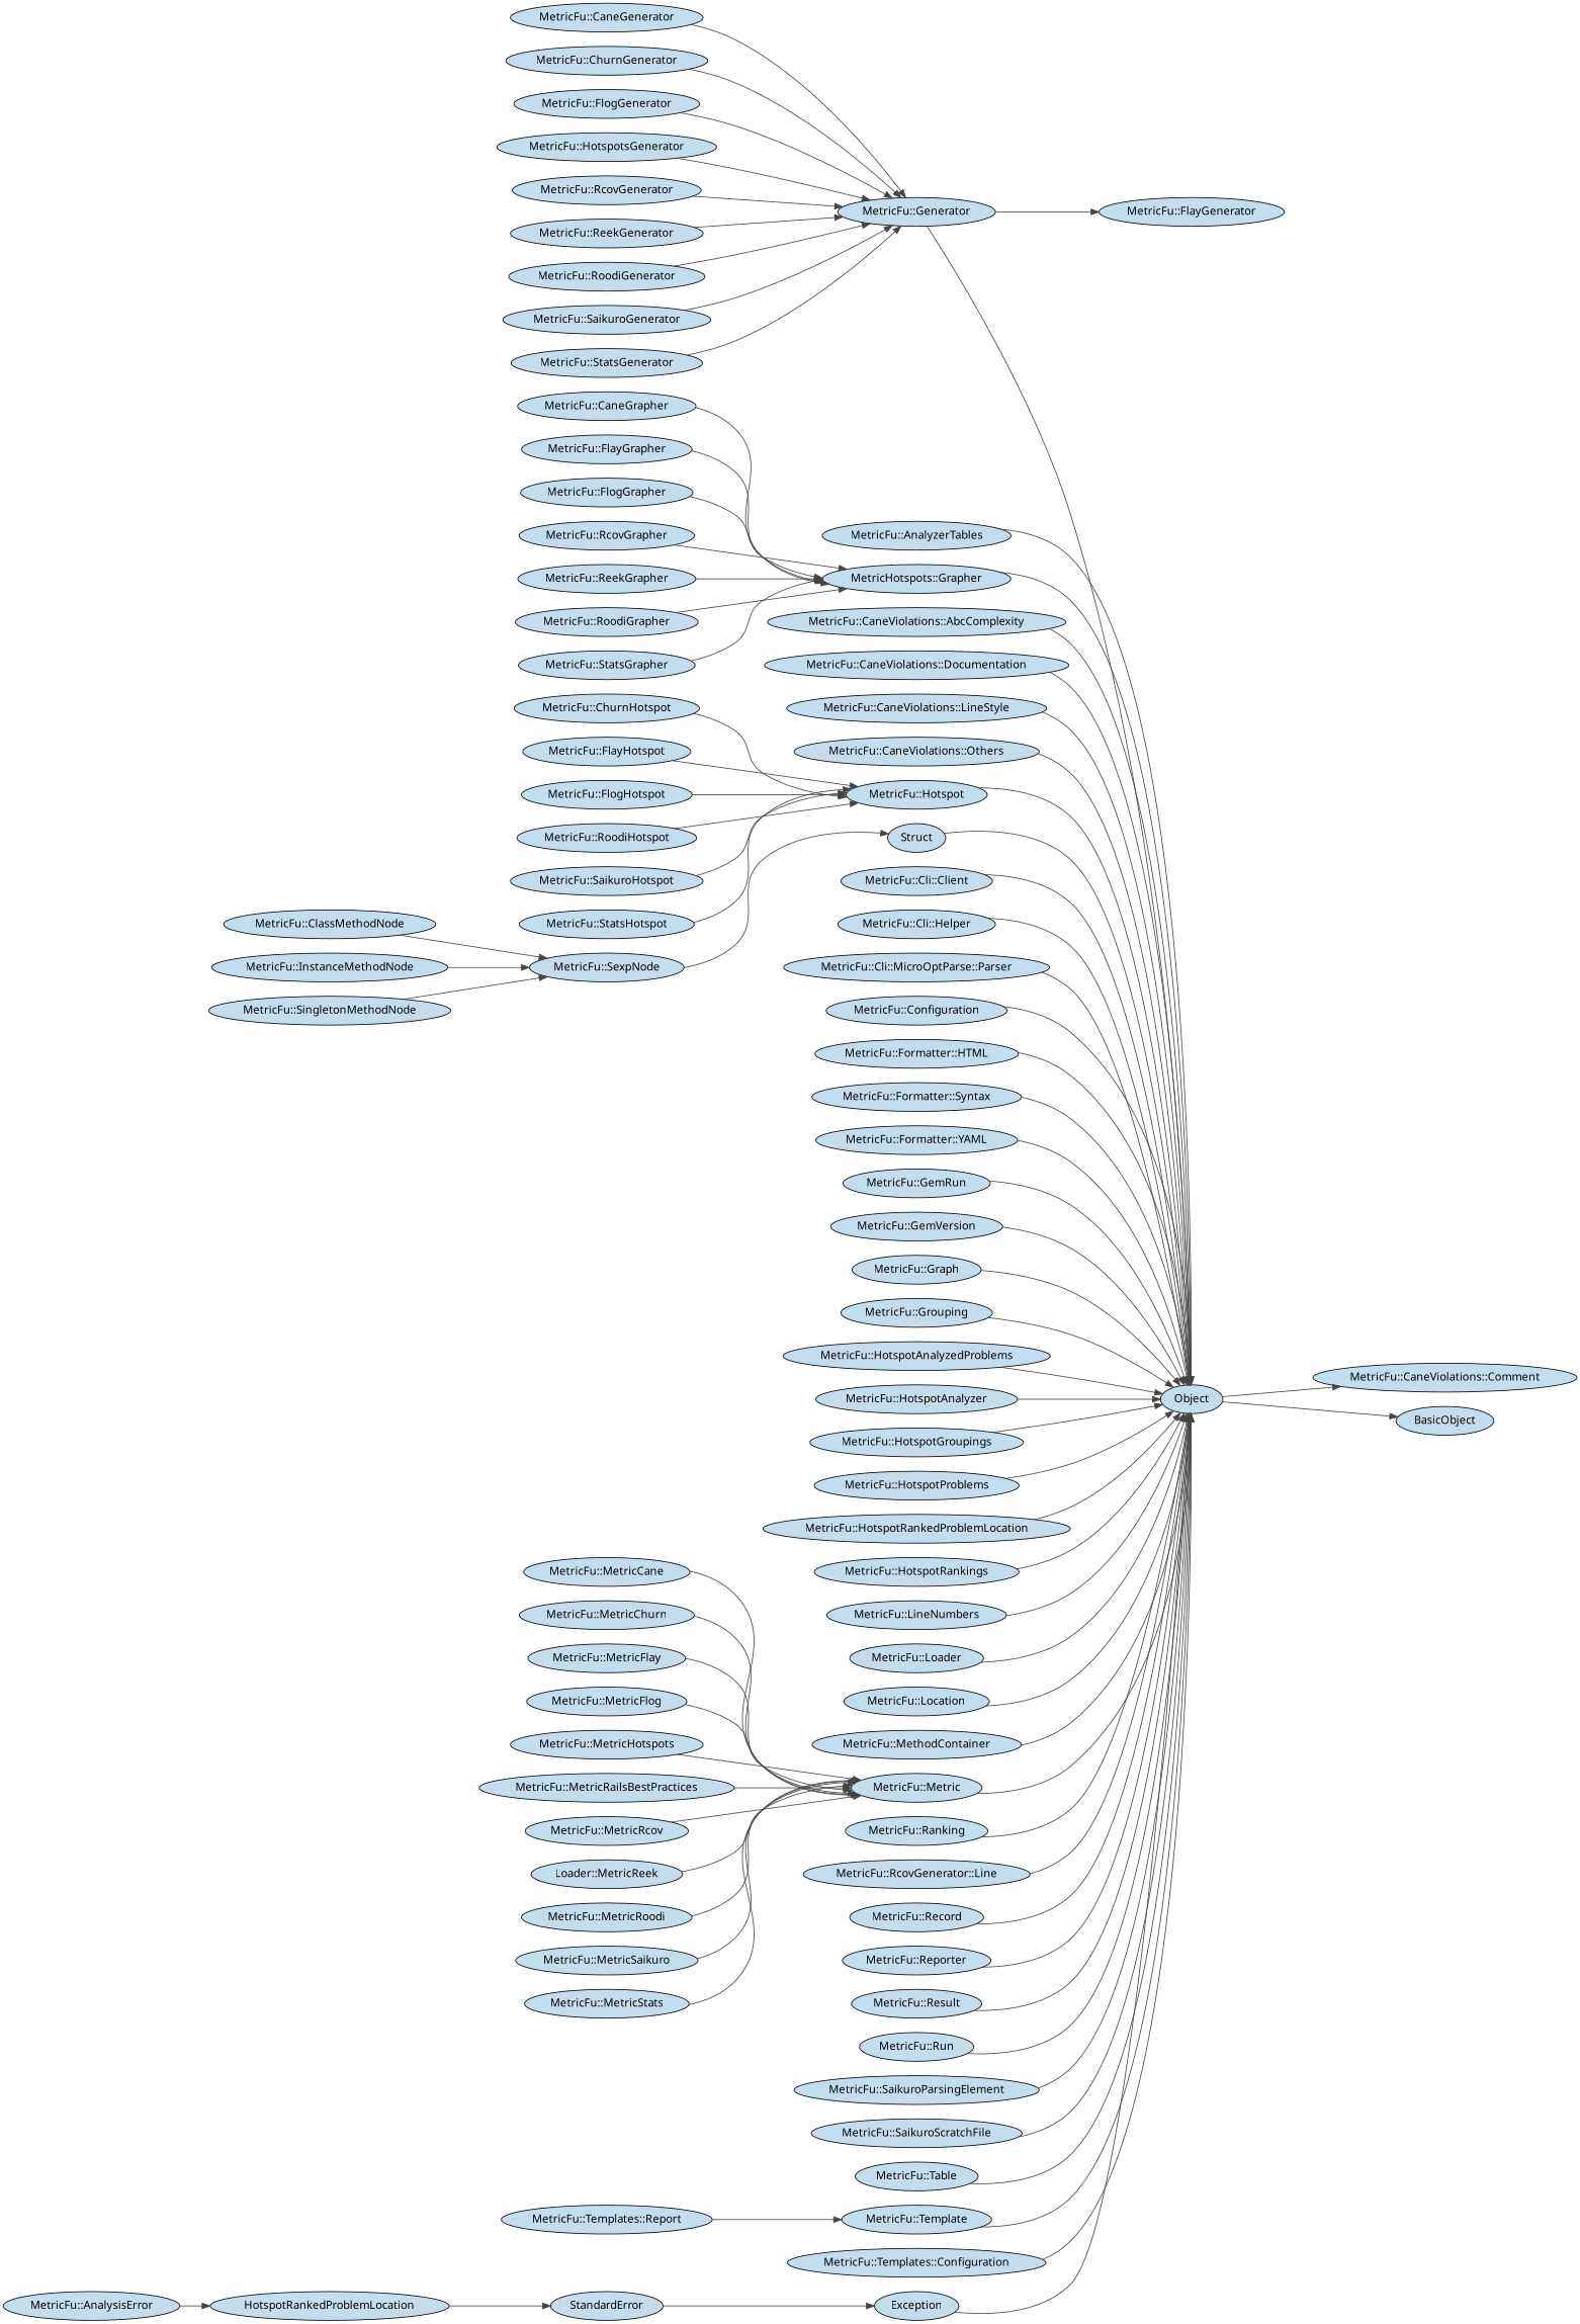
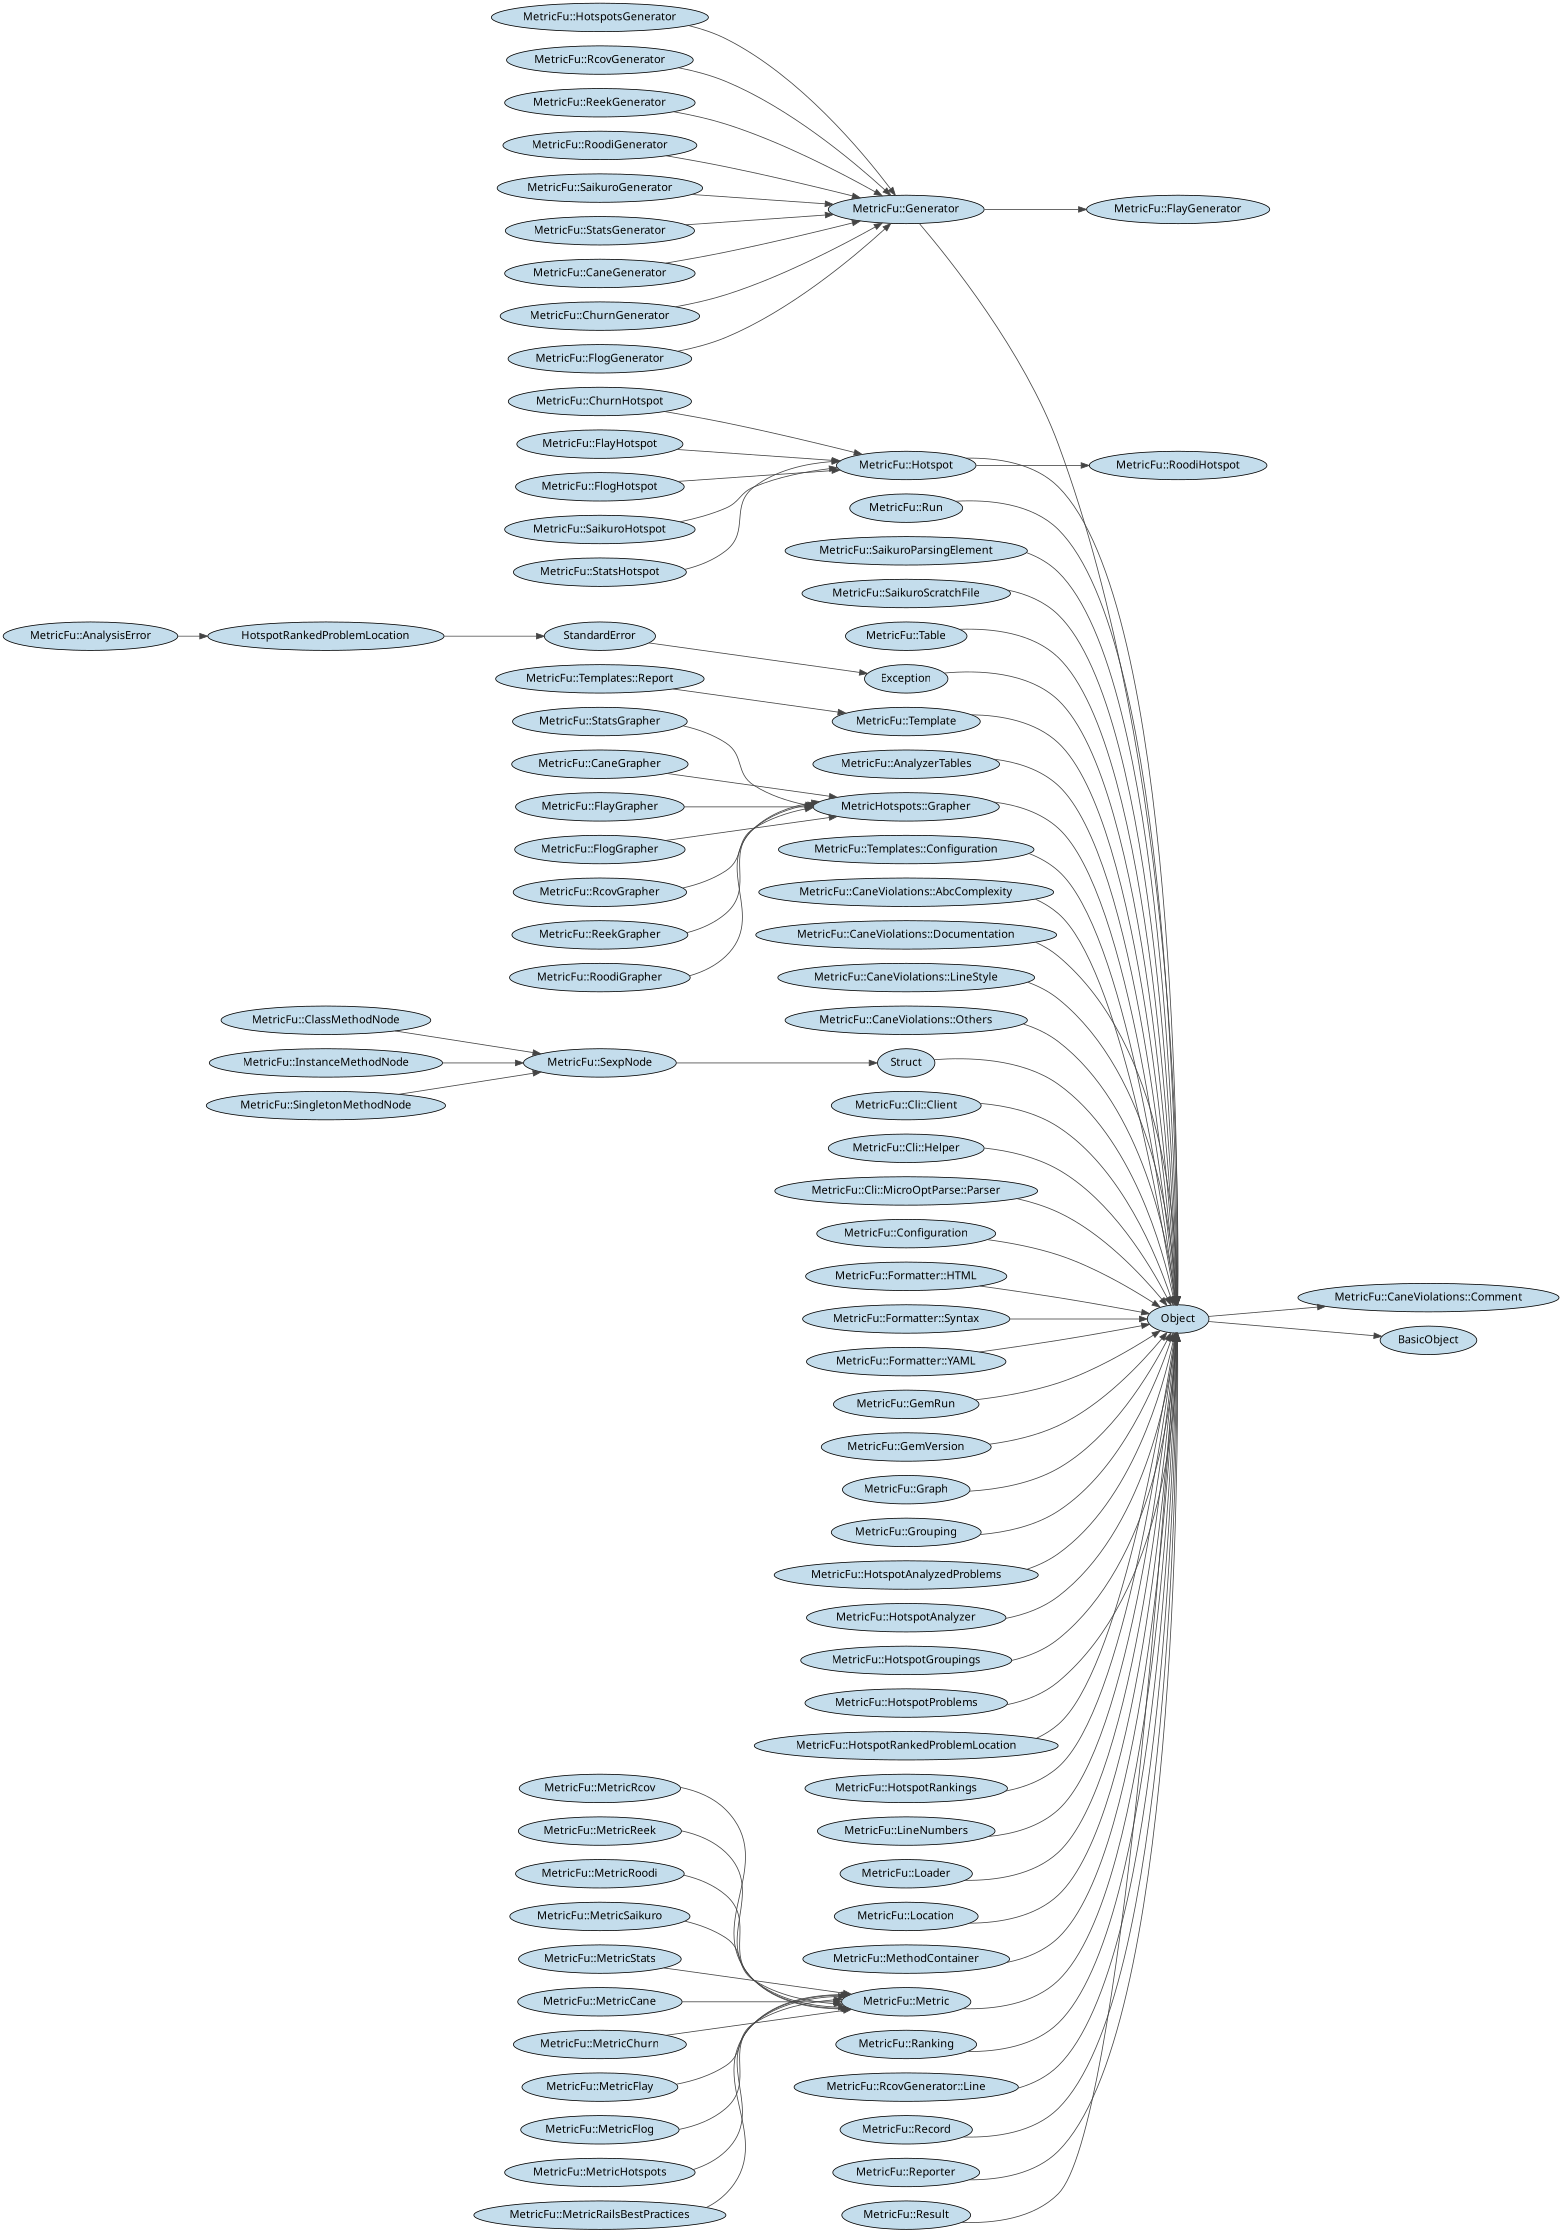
  digraph {
    rankdir=LR
    node [fillcolor="#c4ddec" fontname=HelveticaNeue style=filled]
    edge [color="#444444"]
    n1 [label=Exception]
    n2 [label=Object]
    n3 [label="MetricFu::CaneViolations::Comment"]
    BasicObject
    n5 [label="MetricFu::AnalysisError"]
    n6 [label=HotspotRankedProblemLocation]
    n7 [label=StandardError]
    n8 [label="MetricFu::AnalyzerTables"]
    n9 [label="MetricFu::CaneGenerator"]
    n10 [label="MetricFu::Generator"]
    n11 [label="MetricFu::FlayGenerator"]
    n12 [label="MetricFu::CaneGrapher"]
    n13 [label="MetricHotspots::Grapher"]
    n14 [label="MetricFu::CaneViolations::AbcComplexity"]
    n15 [label="MetricFu::CaneViolations::Documentation"]
    n16 [label="MetricFu::CaneViolations::LineStyle"]
    n17 [label="MetricFu::CaneViolations::Others"]
    n18 [label="MetricFu::ChurnGenerator"]
    n19 [label="MetricFu::ChurnHotspot"]
    n20 [label="MetricFu::Hotspot"]
    n21 [label="MetricFu::ClassMethodNode"]
    n22 [label="MetricFu::SexpNode"]
    n23 [label=Struct]
    n24 [label="MetricFu::Cli::Client"]
    n25 [label="MetricFu::Cli::Helper"]
    n26 [label="MetricFu::Cli::MicroOptParse::Parser"]
    n27 [label="MetricFu::Configuration"]
    n28 [label="MetricFu::FlayGrapher"]
    n29 [label="MetricFu::FlayHotspot"]
    n30 [label="MetricFu::FlogGenerator"]
    n31 [label="MetricFu::FlogGrapher"]
    n32 [label="MetricFu::FlogHotspot"]
    n33 [label="MetricFu::Formatter::HTML"]
    n34 [label="MetricFu::Formatter::Syntax"]
    n35 [label="MetricFu::Formatter::YAML"]
    n36 [label="MetricFu::GemRun"]
    n37 [label="MetricFu::GemVersion"]
    n38 [label="MetricFu::Graph"]
    n39 [label="MetricFu::Grouping"]
    n40 [label="MetricFu::HotspotAnalyzedProblems"]
    n41 [label="MetricFu::HotspotAnalyzer"]
    n42 [label="MetricFu::HotspotGroupings"]
    n43 [label="MetricFu::HotspotProblems"]
    n44 [label="MetricFu::HotspotRankedProblemLocation"]
    n45 [label="MetricFu::HotspotRankings"]
    n46 [label="MetricFu::HotspotsGenerator"]
    n47 [label="MetricFu::InstanceMethodNode"]
    n48 [label="MetricFu::LineNumbers"]
    n49 [label="MetricFu::Loader"]
    n50 [label="MetricFu::Location"]
    n51 [label="MetricFu::MethodContainer"]
    n52 [label="MetricFu::Metric"]
    n53 [label="MetricFu::MetricCane"]
    n54 [label="MetricFu::MetricChurn"]
    n55 [label="MetricFu::MetricFlay"]
    n56 [label="MetricFu::MetricFlog"]
    n57 [label="MetricFu::MetricHotspots"]
    n58 [label="MetricFu::MetricRailsBestPractices"]
    n59 [label="MetricFu::MetricRcov"]
-   n60 [label="Loader::MetricReek"]
+   n60 [label="MetricFu::MetricReek"]
    n61 [label="MetricFu::MetricRoodi"]
    n62 [label="MetricFu::MetricSaikuro"]
    n63 [label="MetricFu::MetricStats"]
    n64 [label="MetricFu::Ranking"]
    n65 [label="MetricFu::RcovGenerator"]
    n66 [label="MetricFu::RcovGenerator::Line"]
    n67 [label="MetricFu::RcovGrapher"]
    n68 [label="MetricFu::Record"]
    n69 [label="MetricFu::ReekGenerator"]
    n70 [label="MetricFu::ReekGrapher"]
    n71 [label="MetricFu::Reporter"]
    n72 [label="MetricFu::Result"]
    n73 [label="MetricFu::RoodiGenerator"]
    n74 [label="MetricFu::RoodiGrapher"]
    n75 [label="MetricFu::RoodiHotspot"]
    n76 [label="MetricFu::Run"]
    n77 [label="MetricFu::SaikuroGenerator"]
    n78 [label="MetricFu::SaikuroHotspot"]
    n79 [label="MetricFu::SaikuroParsingElement"]
    n80 [label="MetricFu::SaikuroScratchFile"]
    n81 [label="MetricFu::SingletonMethodNode"]
    n82 [label="MetricFu::StatsGenerator"]
    n83 [label="MetricFu::StatsGrapher"]
    n84 [label="MetricFu::StatsHotspot"]
    n85 [label="MetricFu::Table"]
    n86 [label="MetricFu::Template"]
    n87 [label="MetricFu::Templates::Configuration"]
    n88 [label="MetricFu::Templates::Report"]
    n1 -> n2
    n2 -> n3
    n2 -> BasicObject
    n5 -> n6
    n6 -> n7
    n7 -> n1
    n8 -> n2
    n9 -> n10
    n10 -> n2
    n10 -> n11
    n12 -> n13
    n13 -> n2
    n14 -> n2
    n15 -> n2
    n16 -> n2
    n17 -> n2
    n18 -> n10
    n19 -> n20
    n20 -> n2
    n21 -> n22
    n22 -> n23
    n23 -> n2
    n24 -> n2
    n25 -> n2
    n26 -> n2
    n27 -> n2
    n28 -> n13
    n29 -> n20
    n30 -> n10
    n31 -> n13
    n32 -> n20
    n33 -> n2
    n34 -> n2
    n35 -> n2
    n36 -> n2
    n37 -> n2
    n38 -> n2
    n39 -> n2
    n40 -> n2
    n41 -> n2
    n42 -> n2
    n43 -> n2
    n44 -> n2
    n45 -> n2
    n46 -> n10
    n47 -> n22
    n48 -> n2
    n49 -> n2
    n50 -> n2
    n51 -> n2
    n52 -> n2
    n53 -> n52
    n54 -> n52
    n55 -> n52
    n56 -> n52
    n57 -> n52
    n58 -> n52
    n59 -> n52
    n60 -> n52
    n61 -> n52
    n62 -> n52
    n63 -> n52
    n64 -> n2
    n65 -> n10
    n66 -> n2
    n67 -> n13
    n68 -> n2
    n69 -> n10
    n70 -> n13
    n71 -> n2
    n72 -> n2
    n73 -> n10
    n74 -> n13
-   n75 -> n20
+   n20 -> n75
    n76 -> n2
    n77 -> n10
    n78 -> n20
    n79 -> n2
    n80 -> n2
    n81 -> n22
    n82 -> n10
    n83 -> n13
    n84 -> n20
    n85 -> n2
    n86 -> n2
    n87 -> n2
    n88 -> n86
  }
